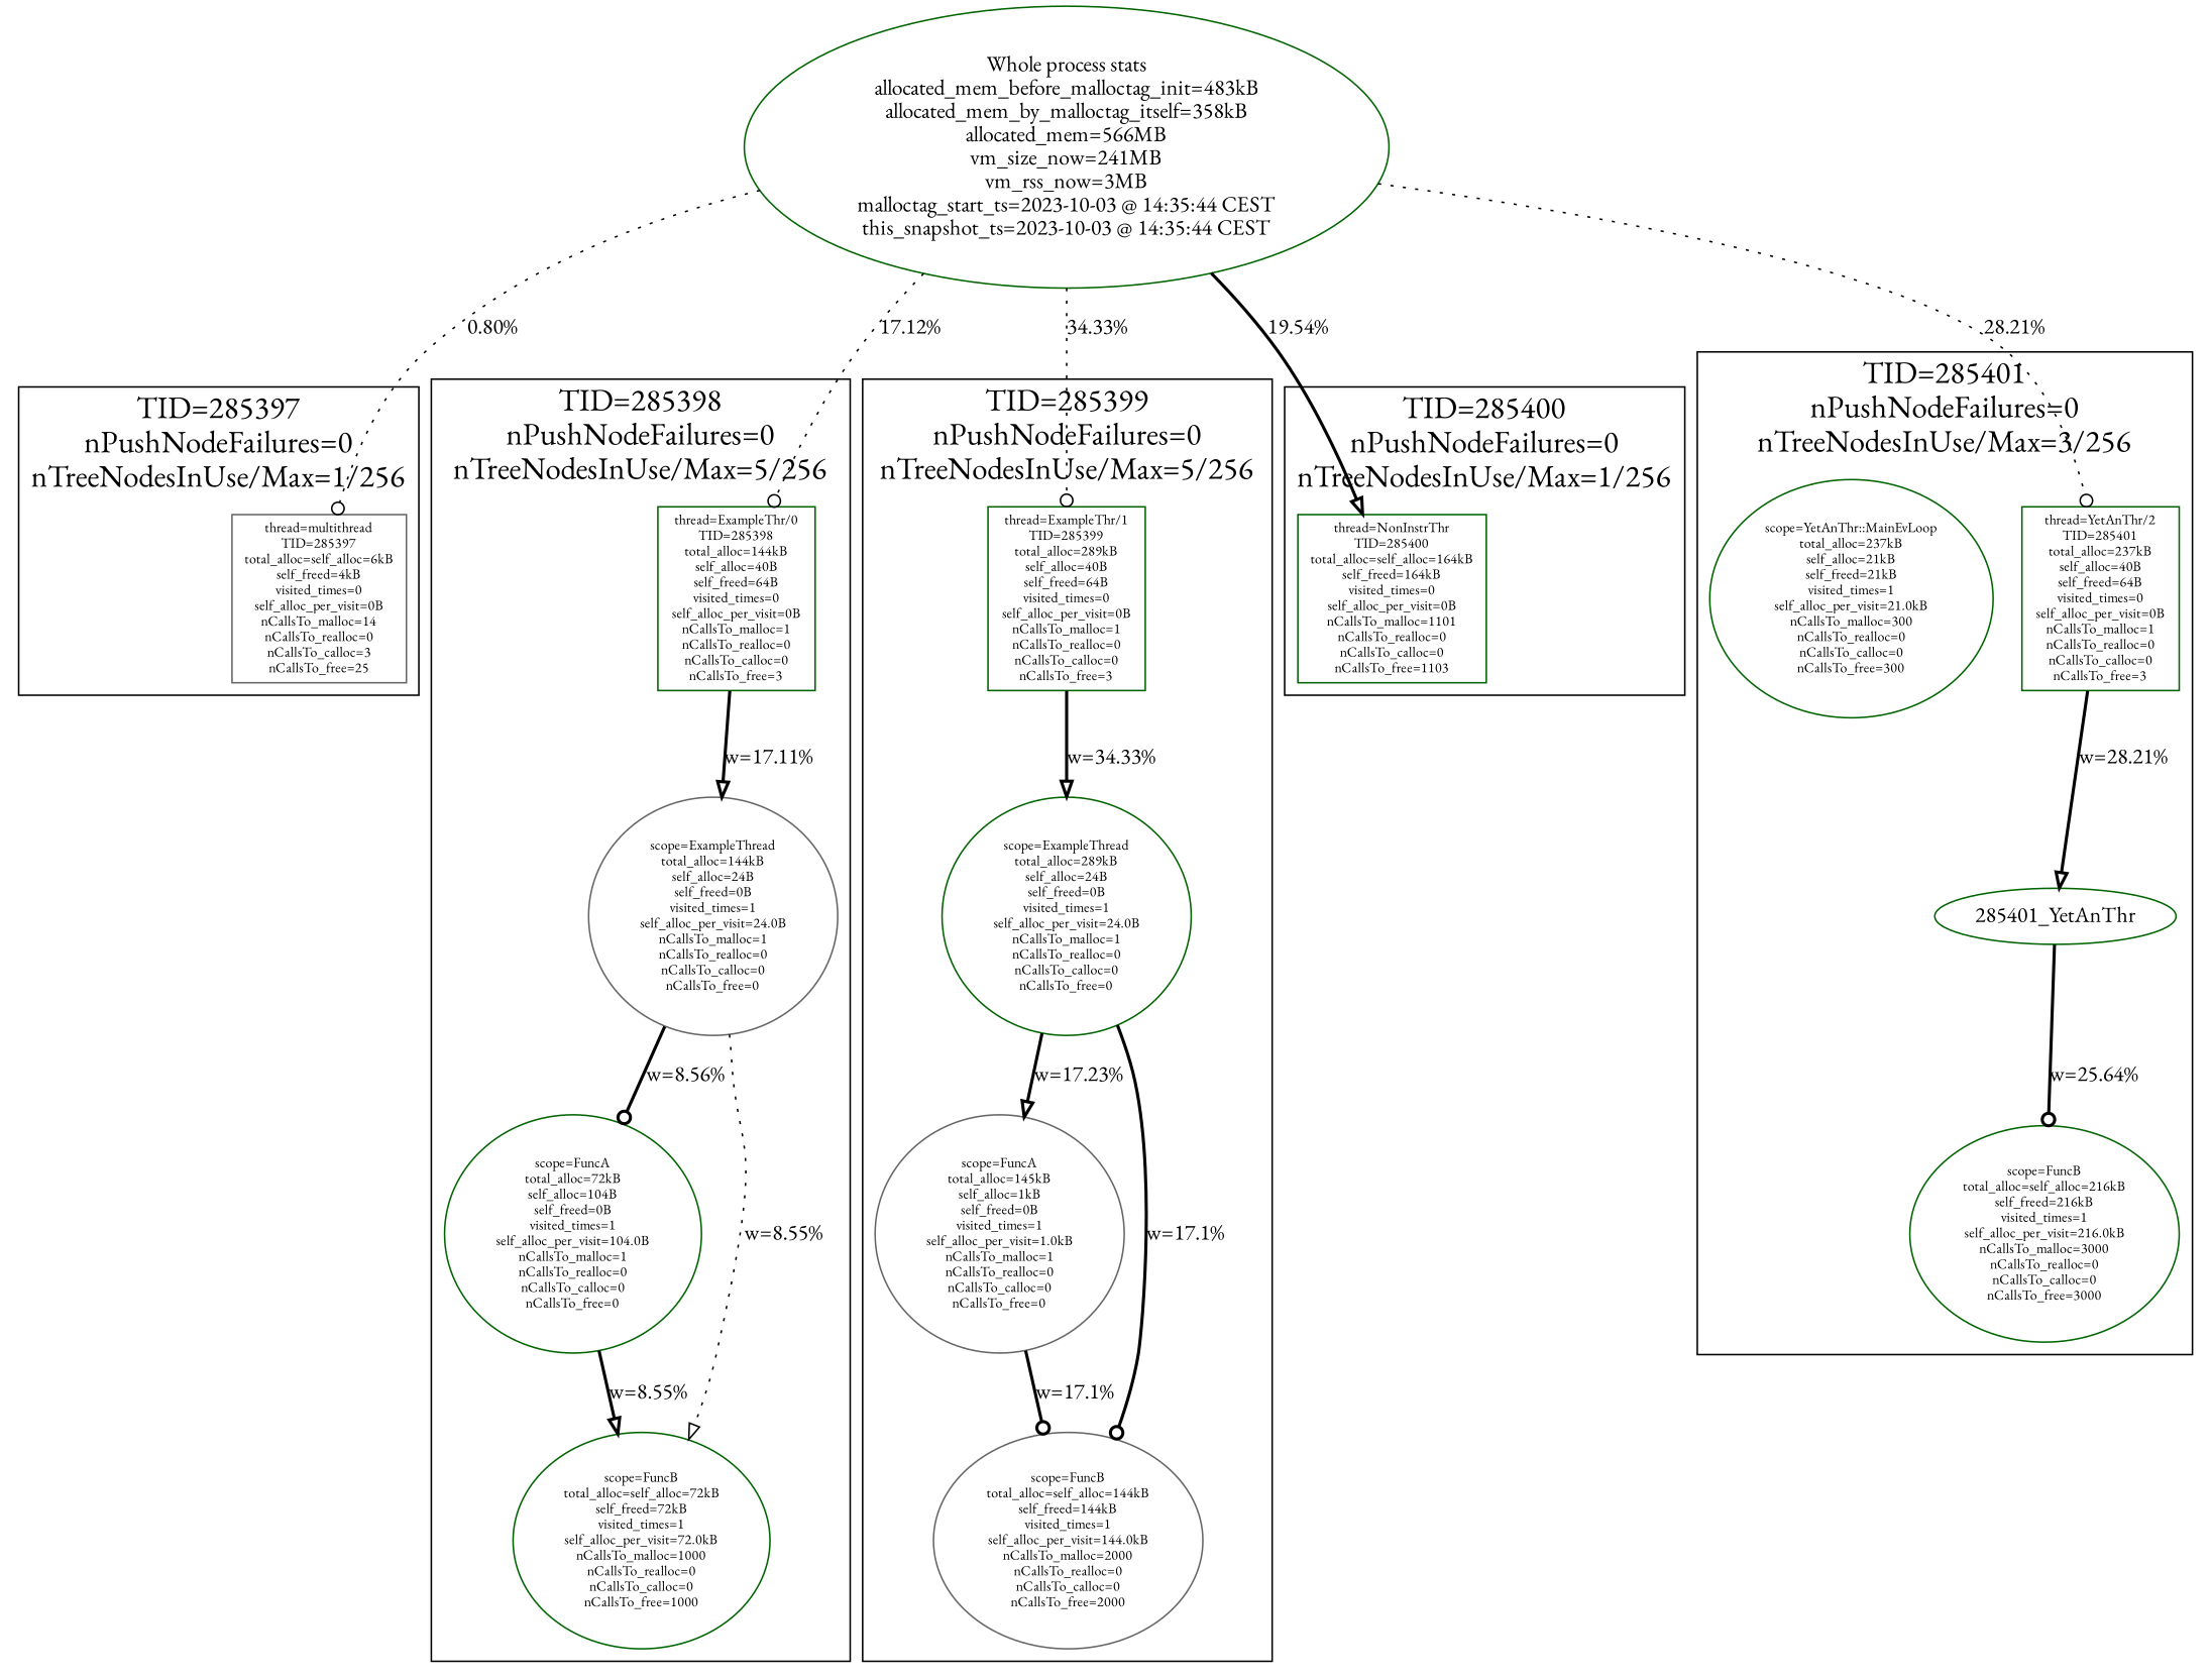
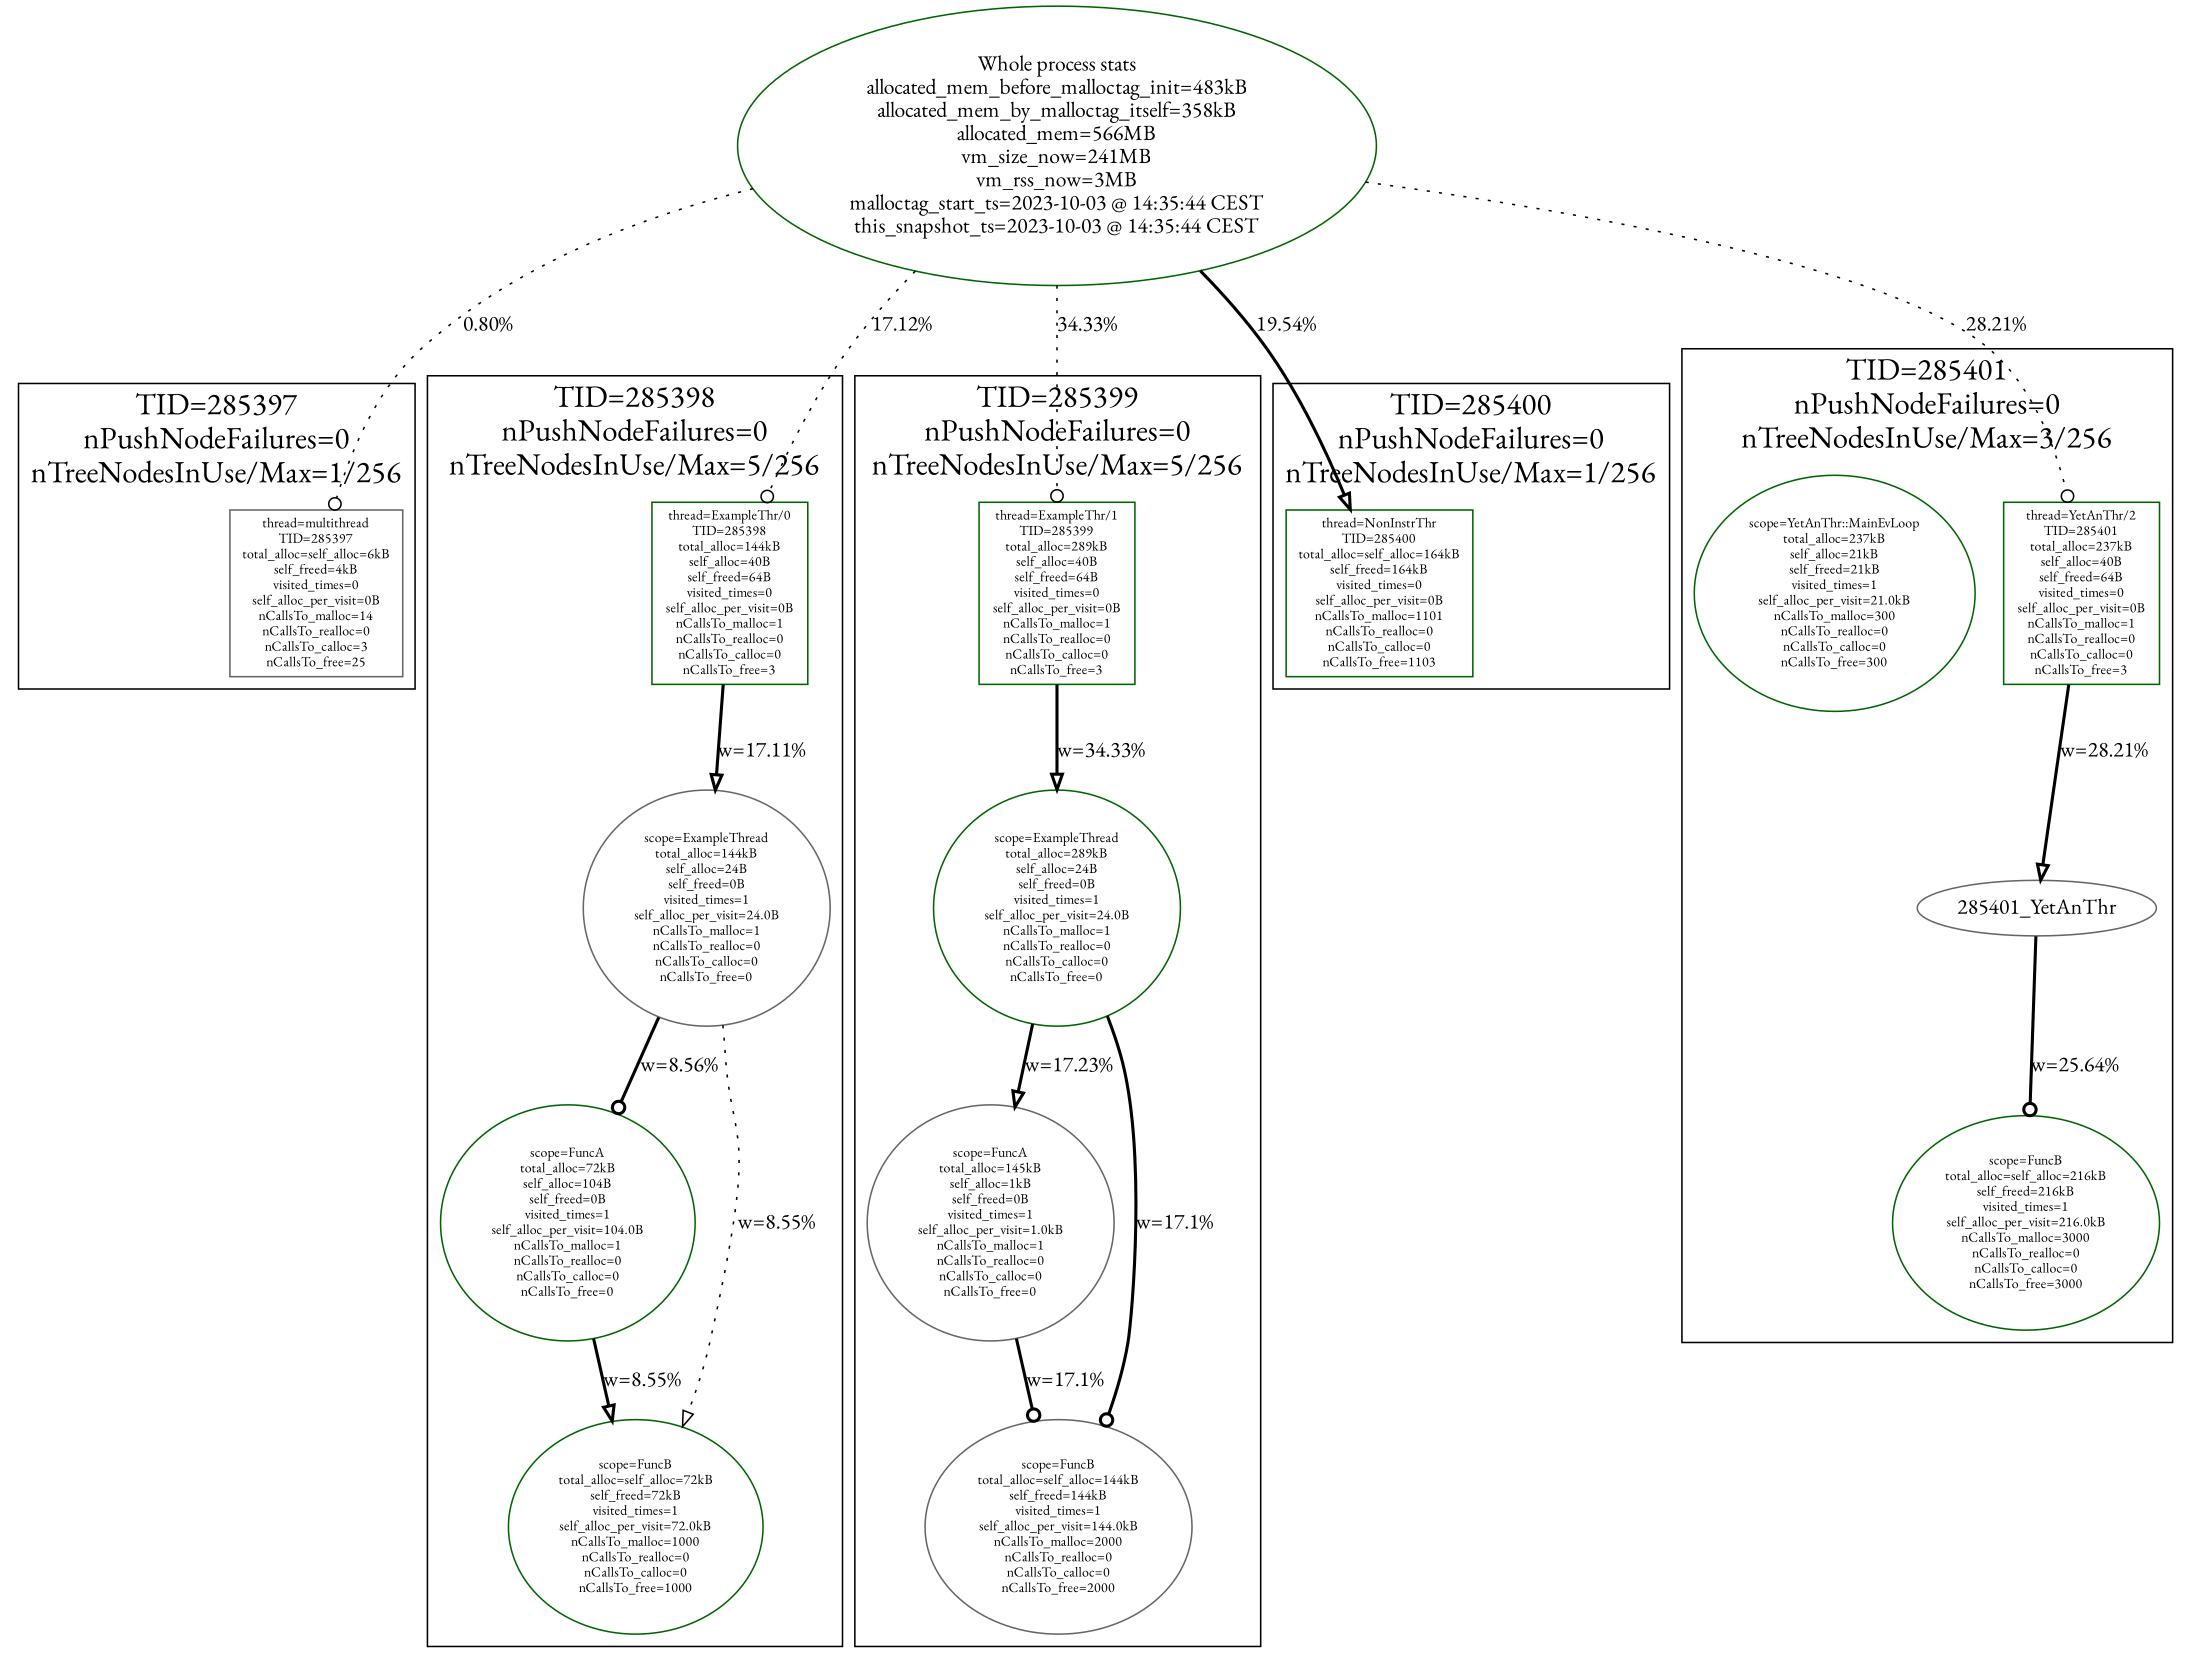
  digraph {
    fontname="EB Garamond"
    node [fillcolor=1 fontsize=9 shape=ellipse color=darkgreen fontname="EB Garamond"]
    edge [style=bold arrowhead=odot fontname="EB Garamond"]
    n1 [height=1.5 label="thread=multithread\nTID=285397\ntotal_alloc=self_alloc=6kB\nself_freed=4kB\nvisited_times=0\nself_alloc_per_visit=0B\nnCallsTo_malloc=14\nnCallsTo_realloc=0\nnCallsTo_calloc=3\nnCallsTo_free=25" shape=box width=1.5556 color=gray40]
    n2 [height=1.6389 label="thread=ExampleThr/0\nTID=285398\ntotal_alloc=144kB\nself_alloc=40B\nself_freed=64B\nvisited_times=0\nself_alloc_per_visit=0B\nnCallsTo_malloc=1\nnCallsTo_realloc=0\nnCallsTo_calloc=0\nnCallsTo_free=3" shape=box width=1.4028]
    n3 [height=2.1213 label="scope=ExampleThread\ntotal_alloc=144kB\nself_alloc=24B\nself_freed=0B\nvisited_times=1\nself_alloc_per_visit=24.0B\nnCallsTo_malloc=1\nnCallsTo_realloc=0\nnCallsTo_calloc=0\nnCallsTo_free=0" width=2.2195 color=gray40]
    n4 [height=2.1213 label="scope=FuncA\ntotal_alloc=72kB\nself_alloc=104B\nself_freed=0B\nvisited_times=1\nself_alloc_per_visit=104.0B\nnCallsTo_malloc=1\nnCallsTo_realloc=0\nnCallsTo_calloc=0\nnCallsTo_free=0" width=2.2981]
    n5 [height=1.9249 label="scope=FuncB\ntotal_alloc=self_alloc=72kB\nself_freed=72kB\nvisited_times=1\nself_alloc_per_visit=72.0kB\nnCallsTo_malloc=1000\nnCallsTo_realloc=0\nnCallsTo_calloc=0\nnCallsTo_free=1000" width=2.2981]
    n6 [height=1.6389 label="thread=ExampleThr/1\nTID=285399\ntotal_alloc=289kB\nself_alloc=40B\nself_freed=64B\nvisited_times=0\nself_alloc_per_visit=0B\nnCallsTo_malloc=1\nnCallsTo_realloc=0\nnCallsTo_calloc=0\nnCallsTo_free=3" shape=box width=1.4028]
    n7 [height=2.1213 label="scope=ExampleThread\ntotal_alloc=289kB\nself_alloc=24B\nself_freed=0B\nvisited_times=1\nself_alloc_per_visit=24.0B\nnCallsTo_malloc=1\nnCallsTo_realloc=0\nnCallsTo_calloc=0\nnCallsTo_free=0" width=2.2195]
    n8 [height=2.1213 label="scope=FuncA\ntotal_alloc=145kB\nself_alloc=1kB\nself_freed=0B\nvisited_times=1\nself_alloc_per_visit=1.0kB\nnCallsTo_malloc=1\nnCallsTo_realloc=0\nnCallsTo_calloc=0\nnCallsTo_free=0" width=2.2195 color=gray40]
    n9 [height=1.9249 label="scope=FuncB\ntotal_alloc=self_alloc=144kB\nself_freed=144kB\nvisited_times=1\nself_alloc_per_visit=144.0kB\nnCallsTo_malloc=2000\nnCallsTo_realloc=0\nnCallsTo_calloc=0\nnCallsTo_free=2000" width=2.3963 color=gray40]
    n10 [height=1.5 label="thread=NonInstrThr\nTID=285400\ntotal_alloc=self_alloc=164kB\nself_freed=164kB\nvisited_times=0\nself_alloc_per_visit=0B\nnCallsTo_malloc=1101\nnCallsTo_realloc=0\nnCallsTo_calloc=0\nnCallsTo_free=1103" shape=box width=1.6806]
    n11 [height=1.6389 label="thread=YetAnThr/2\nTID=285401\ntotal_alloc=237kB\nself_alloc=40B\nself_freed=64B\nvisited_times=0\nself_alloc_per_visit=0B\nnCallsTo_malloc=1\nnCallsTo_realloc=0\nnCallsTo_calloc=0\nnCallsTo_free=3" shape=box width=1.4028]
-   "285401_YetAnThr" [height=0.5 width=2.1123 fillcolor="" fontsize="" shape=""]
+   "285401_YetAnThr" [height=0.5 width=2.1123 color=gray40 fillcolor="" fontsize="" shape=""]
    n13 [height=1.9249 label="scope=FuncB\ntotal_alloc=self_alloc=216kB\nself_freed=216kB\nvisited_times=1\nself_alloc_per_visit=216.0kB\nnCallsTo_malloc=3000\nnCallsTo_realloc=0\nnCallsTo_calloc=0\nnCallsTo_free=3000" width=2.3963]
    n14 [height=2.1213 label="scope=YetAnThr::MainEvLoop\ntotal_alloc=237kB\nself_alloc=21kB\nself_freed=21kB\nvisited_times=1\nself_alloc_per_visit=21.0kB\nnCallsTo_malloc=300\nnCallsTo_realloc=0\nnCallsTo_calloc=0\nnCallsTo_free=300" width=2.5338]
    n15 [height=2.5142 label="Whole process stats\nallocated_mem_before_malloctag_init=483kB\nallocated_mem_by_malloctag_itself=358kB\nallocated_mem=566MB\nvm_size_now=241MB\nvm_rss_now=3MB\nmalloctag_start_ts=2023-10-03 @ 14:35:44 CEST\nthis_snapshot_ts=2023-10-03 @ 14:35:44 CEST" width=5.7551 fillcolor="" fontsize="" shape=""]
    subgraph cluster_1 {
      fontsize=20
      label="TID=285397\nnPushNodeFailures=0\nnTreeNodesInUse/Max=1/256"
      n1
    }
    subgraph cluster_2 {
      fontsize=20
      label="TID=285398\nnPushNodeFailures=0\nnTreeNodesInUse/Max=5/256"
      n2
      n3
      n4
      n5
    }
    subgraph cluster_3 {
      fontsize=20
      label="TID=285399\nnPushNodeFailures=0\nnTreeNodesInUse/Max=5/256"
      n6
      n7
      n8
      n9
    }
    subgraph cluster_4 {
      fontsize=20
      label="TID=285400\nnPushNodeFailures=0\nnTreeNodesInUse/Max=1/256"
      n10
    }
    subgraph cluster_5 {
      fontsize=20
      label="TID=285401\nnPushNodeFailures=0\nnTreeNodesInUse/Max=3/256"
      n11
      "285401_YetAnThr"
      n13
      n14
    }
    n2 -> n3 [label="w=17.11%" arrowhead=onormal]
    n3 -> n4 [label="w=8.56%"]
    n3 -> n5 [label="w=8.55%" style=dotted arrowhead=onormal]
    n4 -> n5 [label="w=8.55%" arrowhead=onormal]
    n6 -> n7 [label="w=34.33%" arrowhead=onormal]
    n7 -> n8 [label="w=17.23%" arrowhead=onormal]
    n7 -> n9 [label="w=17.1%"]
    n8 -> n9 [label="w=17.1%"]
    n11 -> "285401_YetAnThr" [headport=":MainEvLoop" label="w=28.21%" arrowhead=onormal]
    "285401_YetAnThr" -> n13 [label="w=25.64%" tailport=":MainEvLoop"]
    n15 -> n1 [label="0.80%" style=dotted]
    n15 -> n2 [label="17.12%" style=dotted]
    n15 -> n6 [label="34.33%" style=dotted]
    n15 -> n10 [label="19.54%" arrowhead=onormal]
    n15 -> n11 [label="28.21%" style=dotted]
  }
